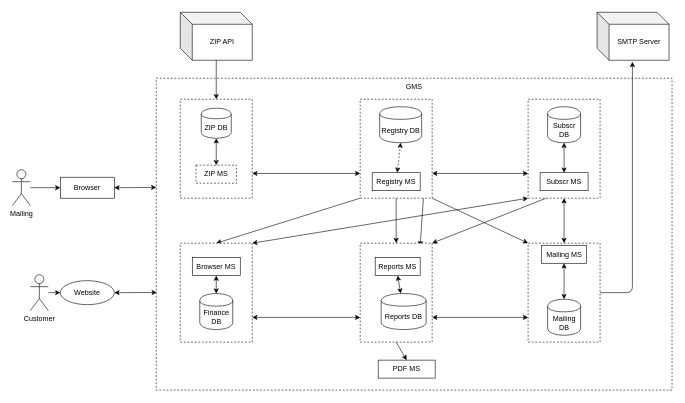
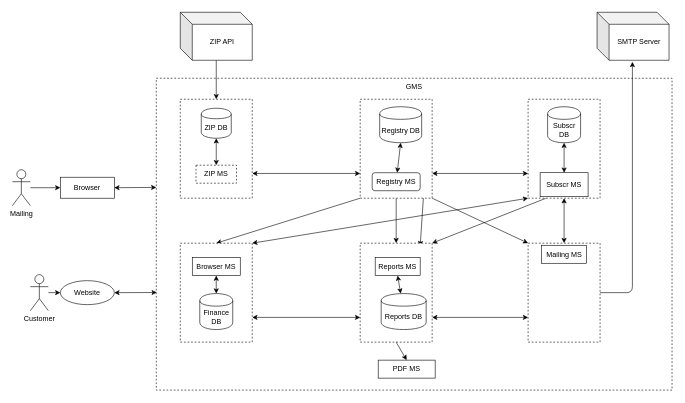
  <mxCell id="0" />
  <mxCell id="1" parent="0" />
  <mxCell id="2" value="GMS" style="rounded=0;whiteSpace=wrap;html=1;verticalAlign=top;align=center;dashed=1;" vertex="1" parent="1"><mxGeometry x="260" y="130" width="860" height="520" as="geometry" /></mxCell>
  <mxCell id="3" style="edgeStyle=none;rounded=1;comic=0;orthogonalLoop=1;jettySize=auto;html=1;exitX=0.5;exitY=1;exitDx=0;exitDy=0;entryX=0.5;entryY=0;entryDx=0;entryDy=0;shadow=0;startArrow=none;startFill=0;endArrow=classic;endFill=1;" edge="1" parent="1" source="33" target="21"><mxGeometry relative="1" as="geometry" /></mxCell>
  <mxCell id="4" style="edgeStyle=none;rounded=1;comic=0;orthogonalLoop=1;jettySize=auto;html=1;exitX=1;exitY=0.75;exitDx=0;exitDy=0;entryX=0;entryY=0.75;entryDx=0;entryDy=0;shadow=0;startArrow=classic;startFill=1;endArrow=classic;endFill=1;" edge="1" parent="1" source="33" target="28"><mxGeometry relative="1" as="geometry" /></mxCell>
  <mxCell id="5" style="edgeStyle=none;rounded=1;comic=0;orthogonalLoop=1;jettySize=auto;html=1;exitX=1;exitY=0.75;exitDx=0;exitDy=0;entryX=0;entryY=0.75;entryDx=0;entryDy=0;shadow=0;startArrow=classic;startFill=1;endArrow=classic;endFill=1;" edge="1" parent="1" source="38" target="33"><mxGeometry relative="1" as="geometry" /></mxCell>
  <mxCell id="6" style="edgeStyle=none;rounded=1;comic=0;orthogonalLoop=1;jettySize=auto;html=1;exitX=0.5;exitY=1;exitDx=0;exitDy=0;entryX=0.5;entryY=0;entryDx=0;entryDy=0;shadow=0;startArrow=none;startFill=0;endArrow=classic;endFill=1;" edge="1" parent="1" source="48" target="33"><mxGeometry relative="1" as="geometry" /></mxCell>
  <mxCell id="7" style="edgeStyle=none;rounded=1;comic=0;orthogonalLoop=1;jettySize=auto;html=1;exitX=0;exitY=1;exitDx=0;exitDy=0;entryX=0.5;entryY=0;entryDx=0;entryDy=0;shadow=0;startArrow=none;startFill=0;endArrow=classic;endFill=1;" edge="1" parent="1" source="48" target="38"><mxGeometry relative="1" as="geometry" /></mxCell>
  <mxCell id="8" style="edgeStyle=none;rounded=1;comic=0;orthogonalLoop=1;jettySize=auto;html=1;exitX=1;exitY=1;exitDx=0;exitDy=0;entryX=0;entryY=0;entryDx=0;entryDy=0;shadow=0;startArrow=none;startFill=0;endArrow=classic;endFill=1;" edge="1" parent="1" source="48" target="28"><mxGeometry relative="1" as="geometry" /></mxCell>
  <mxCell id="9" style="edgeStyle=none;rounded=1;comic=0;orthogonalLoop=1;jettySize=auto;html=1;exitX=0;exitY=1;exitDx=0;exitDy=0;entryX=1;entryY=0;entryDx=0;entryDy=0;shadow=0;startArrow=classic;startFill=1;endArrow=classic;endFill=1;" edge="1" parent="1" source="53" target="38"><mxGeometry relative="1" as="geometry" /></mxCell>
  <mxCell id="10" style="edgeStyle=none;rounded=1;comic=0;orthogonalLoop=1;jettySize=auto;html=1;entryX=0.5;entryY=0;entryDx=0;entryDy=0;shadow=0;startArrow=classic;startFill=1;endArrow=classic;endFill=1;" edge="1" parent="1" source="53" target="28"><mxGeometry relative="1" as="geometry" /></mxCell>
  <mxCell id="11" style="edgeStyle=none;rounded=1;comic=0;orthogonalLoop=1;jettySize=auto;html=1;exitX=0.25;exitY=1;exitDx=0;exitDy=0;entryX=1;entryY=0;entryDx=0;entryDy=0;shadow=0;startArrow=none;startFill=0;endArrow=classic;endFill=1;" edge="1" parent="1" source="53" target="33"><mxGeometry relative="1" as="geometry" /></mxCell>
  <mxCell id="12" style="rounded=1;comic=0;orthogonalLoop=1;jettySize=auto;html=1;exitX=1;exitY=0.5;exitDx=0;exitDy=0;entryX=0.001;entryY=0.687;entryDx=0;entryDy=0;entryPerimeter=0;shadow=0;startArrow=classic;startFill=1;endArrow=classic;endFill=1;" edge="1" parent="1" source="13" target="2"><mxGeometry relative="1" as="geometry" /></mxCell>
  <mxCell id="13" value="Website" style="ellipse;whiteSpace=wrap;html=1;" vertex="1" parent="1"><mxGeometry x="100" y="467.5" width="90" height="40" as="geometry" /></mxCell>
  <mxCell id="14" style="edgeStyle=none;rounded=1;comic=0;orthogonalLoop=1;jettySize=auto;html=1;entryX=0;entryY=0.5;entryDx=0;entryDy=0;shadow=0;startArrow=none;startFill=0;endArrow=classic;endFill=1;" edge="1" parent="1" source="15" target="26"><mxGeometry relative="1" as="geometry" /></mxCell>
  <mxCell id="15" value="Mailing" style="shape=umlActor;verticalLabelPosition=bottom;labelBackgroundColor=#ffffff;verticalAlign=top;html=1;outlineConnect=0;" vertex="1" parent="1"><mxGeometry x="20" y="282.5" width="30" height="60" as="geometry" /></mxCell>
  <mxCell id="16" value="Customer" style="shape=umlActor;verticalLabelPosition=bottom;labelBackgroundColor=#ffffff;verticalAlign=top;html=1;outlineConnect=0;" vertex="1" parent="1"><mxGeometry x="50" y="457.5" width="30" height="60" as="geometry" /></mxCell>
  <mxCell id="17" value="" style="endArrow=classic;html=1;entryX=0;entryY=0.5;entryDx=0;entryDy=0;" edge="1" parent="1" source="16" target="13"><mxGeometry width="50" height="50" relative="1" as="geometry"><mxPoint x="200" y="570" as="sourcePoint" /><mxPoint x="290" y="520" as="targetPoint" /></mxGeometry></mxCell>
  <mxCell id="18" value="SMTP Server" style="shape=cube;whiteSpace=wrap;html=1;boundedLbl=1;backgroundOutline=1;darkOpacity=0.05;darkOpacity2=0.1;" vertex="1" parent="1"><mxGeometry x="995" y="20" width="120" height="80" as="geometry" /></mxCell>
  <mxCell id="19" value="ZIP API" style="shape=cube;whiteSpace=wrap;html=1;boundedLbl=1;backgroundOutline=1;darkOpacity=0.05;darkOpacity2=0.1;" vertex="1" parent="1"><mxGeometry x="300" y="20" width="120" height="80" as="geometry" /></mxCell>
  <mxCell id="20" value="" style="endArrow=classic;html=1;shadow=0;entryX=0.5;entryY=0;entryDx=0;entryDy=0;" edge="1" parent="1" target="43"><mxGeometry width="50" height="50" relative="1" as="geometry"><mxPoint x="360" y="100" as="sourcePoint" /><mxPoint x="430" y="120" as="targetPoint" /></mxGeometry></mxCell>
  <mxCell id="21" value="PDF MS" style="rounded=0;whiteSpace=wrap;html=1;align=center;" vertex="1" parent="1"><mxGeometry x="630" y="600" width="95" height="30" as="geometry" /></mxCell>
  <mxCell id="22" style="edgeStyle=orthogonalEdgeStyle;rounded=1;comic=0;orthogonalLoop=1;jettySize=auto;html=1;exitX=1;exitY=0.75;exitDx=0;exitDy=0;entryX=0;entryY=0.75;entryDx=0;entryDy=0;shadow=0;startArrow=classic;startFill=1;endArrow=classic;endFill=1;" edge="1" parent="1" source="48" target="53"><mxGeometry relative="1" as="geometry" /></mxCell>
  <mxCell id="23" value="" style="endArrow=classic;startArrow=classic;html=1;shadow=0;exitX=0;exitY=0.75;exitDx=0;exitDy=0;entryX=1;entryY=0.75;entryDx=0;entryDy=0;" edge="1" parent="1" source="48" target="43"><mxGeometry width="50" height="50" relative="1" as="geometry"><mxPoint x="530" y="290" as="sourcePoint" /><mxPoint x="420" y="290" as="targetPoint" /></mxGeometry></mxCell>
  <mxCell id="24" value="" style="endArrow=classic;startArrow=classic;html=1;entryX=0.5;entryY=1;entryDx=0;entryDy=0;" edge="1" parent="1"><mxGeometry width="50" height="50" relative="1" as="geometry"><mxPoint x="700" y="410" as="sourcePoint" /><mxPoint x="710" y="260" as="targetPoint" /></mxGeometry></mxCell>
  <mxCell id="25" style="edgeStyle=none;rounded=1;comic=0;orthogonalLoop=1;jettySize=auto;html=1;exitX=1;exitY=0.5;exitDx=0;exitDy=0;entryX=0;entryY=0.35;entryDx=0;entryDy=0;entryPerimeter=0;shadow=0;startArrow=classic;startFill=1;endArrow=classic;endFill=1;" edge="1" parent="1" source="26" target="2"><mxGeometry relative="1" as="geometry" /></mxCell>
  <mxCell id="26" value="Browser" style="rounded=0;whiteSpace=wrap;html=1;" vertex="1" parent="1"><mxGeometry x="100" y="295" width="90" height="35" as="geometry" /></mxCell>
  <mxCell id="27" value="" style="group" vertex="1" connectable="0" parent="1"><mxGeometry x="880" y="405" width="120" height="165" as="geometry" /></mxCell>
  <mxCell id="28" value="" style="rounded=0;whiteSpace=wrap;html=1;dashed=1;align=center;" vertex="1" parent="27"><mxGeometry width="120" height="165" as="geometry" /></mxCell>
  <mxCell id="29" value="Mailing MS" style="rounded=0;whiteSpace=wrap;html=1;align=center;" vertex="1" parent="27"><mxGeometry x="22.5" y="3.5" width="75" height="30" as="geometry" /></mxCell>
- <mxCell id="30" value="Mailing DB" style="shape=cylinder;whiteSpace=wrap;html=1;boundedLbl=1;backgroundOutline=1;" vertex="1" parent="27"><mxGeometry x="32.5" y="93.5" width="55" height="60" as="geometry" /></mxCell>
- <mxCell id="31" style="edgeStyle=none;rounded=1;comic=0;orthogonalLoop=1;jettySize=auto;html=1;exitX=0.5;exitY=1;exitDx=0;exitDy=0;entryX=0.5;entryY=0;entryDx=0;entryDy=0;shadow=0;startArrow=classic;startFill=1;endArrow=classic;endFill=1;" edge="1" parent="27" source="29" target="30"><mxGeometry relative="1" as="geometry" /></mxCell>
  <mxCell id="32" value="" style="group" vertex="1" connectable="0" parent="1"><mxGeometry x="600" y="405" width="120" height="165" as="geometry" /></mxCell>
  <mxCell id="33" value="" style="rounded=0;whiteSpace=wrap;html=1;dashed=1;align=center;" vertex="1" parent="32"><mxGeometry width="120" height="165" as="geometry" /></mxCell>
  <mxCell id="34" value="Reports MS" style="rounded=0;whiteSpace=wrap;html=1;align=center;" vertex="1" parent="32"><mxGeometry x="25" y="24" width="75" height="30" as="geometry" /></mxCell>
  <mxCell id="35" value="Reports DB" style="shape=cylinder;whiteSpace=wrap;html=1;boundedLbl=1;backgroundOutline=1;" vertex="1" parent="32"><mxGeometry x="35" y="84" width="75" height="60" as="geometry" /></mxCell>
  <mxCell id="36" style="edgeStyle=none;rounded=1;comic=0;orthogonalLoop=1;jettySize=auto;html=1;shadow=0;startArrow=classic;startFill=1;endArrow=classic;endFill=1;exitX=0.5;exitY=1;exitDx=0;exitDy=0;" edge="1" parent="32" source="34" target="35"><mxGeometry relative="1" as="geometry" /></mxCell>
  <mxCell id="37" value="" style="group" vertex="1" connectable="0" parent="1"><mxGeometry x="300" y="405" width="120" height="165" as="geometry" /></mxCell>
  <mxCell id="38" value="" style="rounded=0;whiteSpace=wrap;html=1;dashed=1;align=center;" vertex="1" parent="37"><mxGeometry width="120" height="165" as="geometry" /></mxCell>
  <mxCell id="39" value="Browser MS" style="rounded=0;whiteSpace=wrap;html=1;align=center;" vertex="1" parent="37"><mxGeometry x="20" y="24" width="80" height="30" as="geometry" /></mxCell>
  <mxCell id="40" value="Finance DB" style="shape=cylinder;whiteSpace=wrap;html=1;boundedLbl=1;backgroundOutline=1;" vertex="1" parent="37"><mxGeometry x="32.5" y="84" width="55" height="60" as="geometry" /></mxCell>
  <mxCell id="41" style="edgeStyle=none;rounded=1;comic=0;orthogonalLoop=1;jettySize=auto;html=1;entryX=0.5;entryY=1;entryDx=0;entryDy=0;shadow=0;startArrow=classic;startFill=1;endArrow=classic;endFill=1;" edge="1" parent="37" source="40" target="39"><mxGeometry relative="1" as="geometry" /></mxCell>
  <mxCell id="42" value="" style="group" vertex="1" connectable="0" parent="1"><mxGeometry x="300" y="165" width="120" height="165" as="geometry" /></mxCell>
  <mxCell id="43" value="" style="rounded=0;whiteSpace=wrap;html=1;dashed=1;align=center;" vertex="1" parent="42"><mxGeometry width="120" height="165" as="geometry" /></mxCell>
  <mxCell id="44" value="ZIP DB" style="shape=cylinder;whiteSpace=wrap;html=1;boundedLbl=1;backgroundOutline=1;" vertex="1" parent="42"><mxGeometry x="35" y="15" width="50" height="50" as="geometry" /></mxCell>
  <mxCell id="45" value="ZIP MS" style="rounded=0;whiteSpace=wrap;html=1;align=center;dashed=1;" vertex="1" parent="42"><mxGeometry x="26.25" y="110" width="67.5" height="30" as="geometry" /></mxCell>
  <mxCell id="46" value="" style="endArrow=classic;startArrow=classic;html=1;shadow=0;" edge="1" parent="42" source="45" target="44"><mxGeometry width="50" height="50" relative="1" as="geometry"><mxPoint x="500" y="240" as="sourcePoint" /><mxPoint x="435" y="210" as="targetPoint" /></mxGeometry></mxCell>
  <mxCell id="47" value="" style="group" vertex="1" connectable="0" parent="1"><mxGeometry x="600" y="165" width="120" height="165" as="geometry" /></mxCell>
  <mxCell id="48" value="" style="rounded=0;whiteSpace=wrap;html=1;dashed=1;align=center;" vertex="1" parent="47"><mxGeometry width="120" height="165" as="geometry" /></mxCell>
  <mxCell id="49" value="Registry DB" style="shape=cylinder;whiteSpace=wrap;html=1;boundedLbl=1;backgroundOutline=1;" vertex="1" parent="47"><mxGeometry x="32.5" y="12.5" width="70" height="60" as="geometry" /></mxCell>
- <mxCell id="50" value="Registry MS" style="rounded=0;whiteSpace=wrap;html=1;align=center;" vertex="1" parent="47"><mxGeometry x="20" y="122.5" width="80" height="30" as="geometry" /></mxCell>
- <mxCell id="51" value="" style="endArrow=classic;startArrow=classic;html=1;entryX=0.5;entryY=1;entryDx=0;entryDy=0;dashed=1;" edge="1" parent="47" source="50" target="49"><mxGeometry width="50" height="50" relative="1" as="geometry"><mxPoint x="490" y="400" as="sourcePoint" /><mxPoint x="590" y="230" as="targetPoint" /></mxGeometry></mxCell>
+ <mxCell id="50" value="Registry MS" style="whiteSpace=wrap;html=1;align=center;rounded=1;" vertex="1" parent="47"><mxGeometry x="20" y="122.5" width="80" height="30" as="geometry" /></mxCell>
+ <mxCell id="51" value="" style="endArrow=classic;startArrow=classic;html=1;entryX=0.5;entryY=1;entryDx=0;entryDy=0;" edge="1" parent="47" source="50" target="49"><mxGeometry width="50" height="50" relative="1" as="geometry"><mxPoint x="490" y="400" as="sourcePoint" /><mxPoint x="590" y="230" as="targetPoint" /></mxGeometry></mxCell>
  <mxCell id="52" value="" style="group" vertex="1" connectable="0" parent="1"><mxGeometry x="880" y="165" width="120" height="165" as="geometry" /></mxCell>
  <mxCell id="53" value="" style="rounded=0;whiteSpace=wrap;html=1;dashed=1;align=center;" vertex="1" parent="52"><mxGeometry width="120" height="165" as="geometry" /></mxCell>
- <mxCell id="54" value="Subscr MS" style="rounded=0;whiteSpace=wrap;html=1;align=center;" vertex="1" parent="52"><mxGeometry x="20" y="122.5" width="80" height="30" as="geometry" /></mxCell>
+ <mxCell id="54" value="Subscr MS" style="rounded=0;whiteSpace=wrap;html=1;align=center;" vertex="1" parent="52"><mxGeometry x="20" y="122.5" width="80" height="40" as="geometry" /></mxCell>
  <mxCell id="55" value="Subscr DB" style="shape=cylinder;whiteSpace=wrap;html=1;boundedLbl=1;backgroundOutline=1;" vertex="1" parent="52"><mxGeometry x="32.5" y="12.5" width="55" height="60" as="geometry" /></mxCell>
  <mxCell id="56" value="" style="endArrow=classic;startArrow=classic;html=1;entryX=0.5;entryY=1;entryDx=0;entryDy=0;" edge="1" source="54" target="55" parent="52"><mxGeometry width="50" height="50" relative="1" as="geometry"><mxPoint x="600" y="400" as="sourcePoint" /><mxPoint x="700" y="230" as="targetPoint" /></mxGeometry></mxCell>
  <mxCell id="57" style="edgeStyle=orthogonalEdgeStyle;rounded=1;comic=0;orthogonalLoop=1;jettySize=auto;html=1;exitX=1;exitY=0.5;exitDx=0;exitDy=0;entryX=0.491;entryY=1.033;entryDx=0;entryDy=0;entryPerimeter=0;shadow=0;startArrow=none;startFill=0;endArrow=classic;endFill=1;" edge="1" parent="1" source="28" target="18"><mxGeometry relative="1" as="geometry" /></mxCell>
